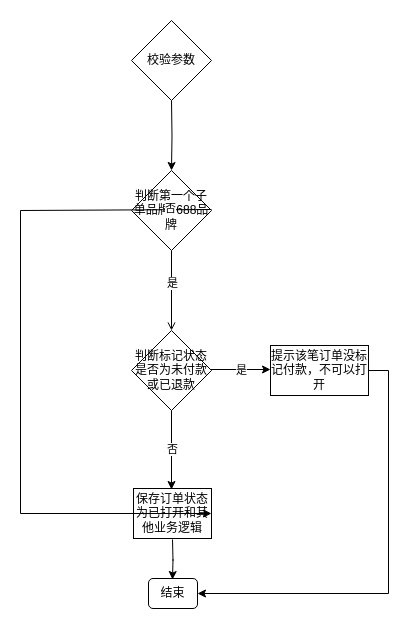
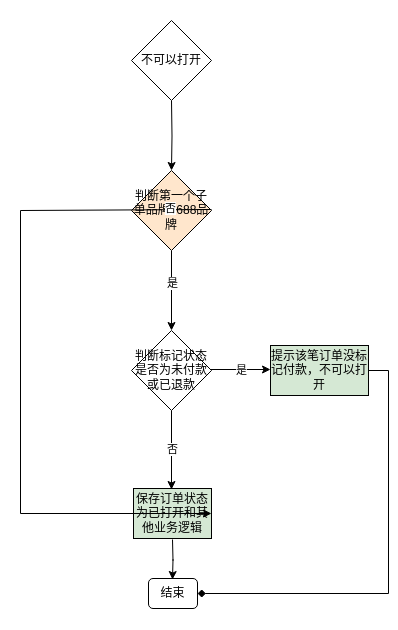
  <mxCell id="0" />
  <mxCell id="1" parent="0" />
  <mxCell id="2" value="" style="edgeStyle=orthogonalEdgeStyle;rounded=0;orthogonalLoop=1;jettySize=auto;html=1;" edge="1" parent="1" target="7"><mxGeometry relative="1" as="geometry"><mxPoint x="171" y="100" as="sourcePoint" /></mxGeometry></mxCell>
  <mxCell id="3" value="" style="edgeStyle=orthogonalEdgeStyle;rounded=0;orthogonalLoop=1;jettySize=auto;html=1;" edge="1" parent="1"><mxGeometry relative="1" as="geometry"><mxPoint x="172" y="539" as="sourcePoint" /><mxPoint x="172" y="579" as="targetPoint" /></mxGeometry></mxCell>
- <mxCell id="4" value="校验参数" style="rhombus;whiteSpace=wrap;html=1;" vertex="1" parent="1"><mxGeometry x="131" y="20" width="80" height="80" as="geometry" /></mxCell>
- <mxCell id="5" value="" style="edgeStyle=orthogonalEdgeStyle;rounded=0;orthogonalLoop=1;jettySize=auto;html=1;endArrow=open;" edge="1" parent="1" source="7" target="8"><mxGeometry relative="1" as="geometry" /></mxCell>
+ <mxCell id="4" value="不可以打开" style="rhombus;whiteSpace=wrap;html=1;" vertex="1" parent="1"><mxGeometry x="131" y="20" width="80" height="80" as="geometry" /></mxCell>
+ <mxCell id="5" value="" style="edgeStyle=orthogonalEdgeStyle;rounded=0;orthogonalLoop=1;jettySize=auto;html=1;" edge="1" parent="1" source="7" target="8"><mxGeometry relative="1" as="geometry" /></mxCell>
  <mxCell id="6" value="是" style="edgeLabel;html=1;align=center;verticalAlign=middle;resizable=0;points=[];" vertex="1" connectable="0" parent="5"><mxGeometry x="-0.2" y="-3" relative="1" as="geometry"><mxPoint x="3" as="offset" /></mxGeometry></mxCell>
- <mxCell id="7" value="判断第一个子单品牌1688品牌" style="rhombus;whiteSpace=wrap;html=1;" vertex="1" parent="1"><mxGeometry x="131" y="170" width="80" height="80" as="geometry" /></mxCell>
+ <mxCell id="7" value="判断第一个子单品牌1688品牌" style="rhombus;whiteSpace=wrap;html=1;fillColor=#ffe6cc;" vertex="1" parent="1"><mxGeometry x="131" y="170" width="80" height="80" as="geometry" /></mxCell>
  <mxCell id="8" value="判断标记状态是否为未付款或已退款" style="rhombus;whiteSpace=wrap;html=1;" vertex="1" parent="1"><mxGeometry x="131" y="330" width="80" height="80" as="geometry" /></mxCell>
  <mxCell id="9" value="" style="endArrow=classic;html=1;rounded=0;exitX=0.5;exitY=1;exitDx=0;exitDy=0;" edge="1" parent="1" source="8"><mxGeometry width="50" height="50" relative="1" as="geometry"><mxPoint x="180" y="480" as="sourcePoint" /><mxPoint x="171" y="489" as="targetPoint" /></mxGeometry></mxCell>
  <mxCell id="10" value="否" style="edgeLabel;html=1;align=center;verticalAlign=middle;resizable=0;points=[];" vertex="1" connectable="0" parent="9"><mxGeometry x="-0.038" y="1" relative="1" as="geometry"><mxPoint x="-1" as="offset" /></mxGeometry></mxCell>
- <mxCell id="11" value="保存订单状态为已打开和其他业务逻辑" style="whiteSpace=wrap;html=1;" vertex="1" parent="1"><mxGeometry x="133" y="488" width="78" height="50" as="geometry" /></mxCell>
- <mxCell id="12" value="" style="edgeStyle=orthogonalEdgeStyle;rounded=0;orthogonalLoop=1;jettySize=auto;html=1;exitX=1;exitY=0.5;exitDx=0;exitDy=0;entryX=1;entryY=0.5;entryDx=0;entryDy=0;" edge="1" parent="1" source="13" target="16"><mxGeometry relative="1" as="geometry"><mxPoint x="410" y="370" as="targetPoint" /><mxPoint x="238" y="510" as="sourcePoint" /></mxGeometry></mxCell>
- <mxCell id="13" value="提示该笔订单没标记付款，不可以打开" style="rounded=0;whiteSpace=wrap;html=1;" vertex="1" parent="1"><mxGeometry x="270" y="345" width="98" height="50" as="geometry" /></mxCell>
+ <mxCell id="11" value="保存订单状态为已打开和其他业务逻辑" style="whiteSpace=wrap;html=1;fillColor=#d5e8d4;" vertex="1" parent="1"><mxGeometry x="133" y="488" width="78" height="50" as="geometry" /></mxCell>
+ <mxCell id="12" value="" style="edgeStyle=orthogonalEdgeStyle;rounded=0;orthogonalLoop=1;jettySize=auto;html=1;exitX=1;exitY=0.5;exitDx=0;exitDy=0;entryX=1;entryY=0.5;entryDx=0;entryDy=0;endArrow=diamond;" edge="1" parent="1" source="13" target="16"><mxGeometry relative="1" as="geometry"><mxPoint x="410" y="370" as="targetPoint" /><mxPoint x="238" y="510" as="sourcePoint" /></mxGeometry></mxCell>
+ <mxCell id="13" value="提示该笔订单没标记付款，不可以打开" style="rounded=0;whiteSpace=wrap;html=1;fillColor=#d5e8d4;" vertex="1" parent="1"><mxGeometry x="270" y="345" width="98" height="50" as="geometry" /></mxCell>
  <mxCell id="14" value="" style="endArrow=classic;html=1;rounded=0;entryX=1;entryY=0.5;entryDx=0;entryDy=0;" edge="1" parent="1" target="11"><mxGeometry width="50" height="50" relative="1" as="geometry"><mxPoint x="211" y="209" as="sourcePoint" /><mxPoint x="198" y="705" as="targetPoint" /><Array as="points"><mxPoint x="20" y="210" /><mxPoint x="20" y="513" /></Array></mxGeometry></mxCell>
  <mxCell id="15" value="否" style="edgeLabel;html=1;align=center;verticalAlign=middle;resizable=0;points=[];" vertex="1" connectable="0" parent="14"><mxGeometry x="-0.88" y="-2" relative="1" as="geometry"><mxPoint as="offset" /></mxGeometry></mxCell>
  <mxCell id="16" value="结束" style="rounded=1;whiteSpace=wrap;html=1;" vertex="1" parent="1"><mxGeometry x="148" y="578" width="49" height="30" as="geometry" /></mxCell>
  <mxCell id="17" value="" style="endArrow=classic;html=1;rounded=0;" edge="1" parent="1"><mxGeometry width="50" height="50" relative="1" as="geometry"><mxPoint x="210" y="369" as="sourcePoint" /><mxPoint x="270" y="369" as="targetPoint" /></mxGeometry></mxCell>
  <mxCell id="18" value="是" style="edgeLabel;html=1;align=center;verticalAlign=middle;resizable=0;points=[];" vertex="1" connectable="0" parent="17"><mxGeometry relative="1" as="geometry"><mxPoint as="offset" /></mxGeometry></mxCell>
